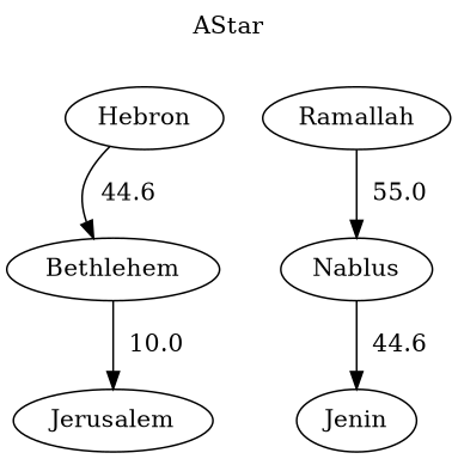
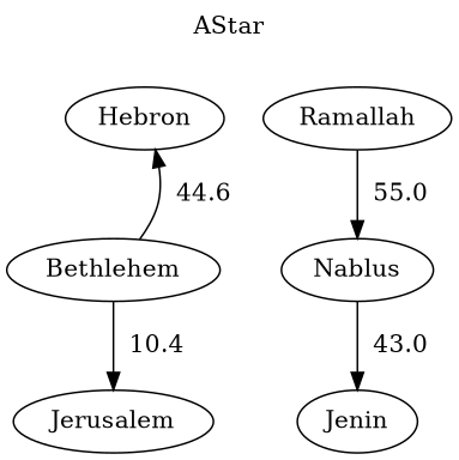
  digraph {
    label=AStar
    labelloc=t
    Hebron
    Bethlehem
    Jerusalem
    Ramallah
    Nablus
    Jenin
-   Hebron -> Bethlehem [label="  44.6"]
-   Bethlehem -> Jerusalem [label="  10.0"]
+   Bethlehem -> Hebron [label="  44.6"]
+   Bethlehem -> Jerusalem [label="  10.4"]
    Ramallah -> Nablus [label="  55.0"]
-   Nablus -> Jenin [label="  44.6"]
+   Nablus -> Jenin [label="  43.0"]
  }
